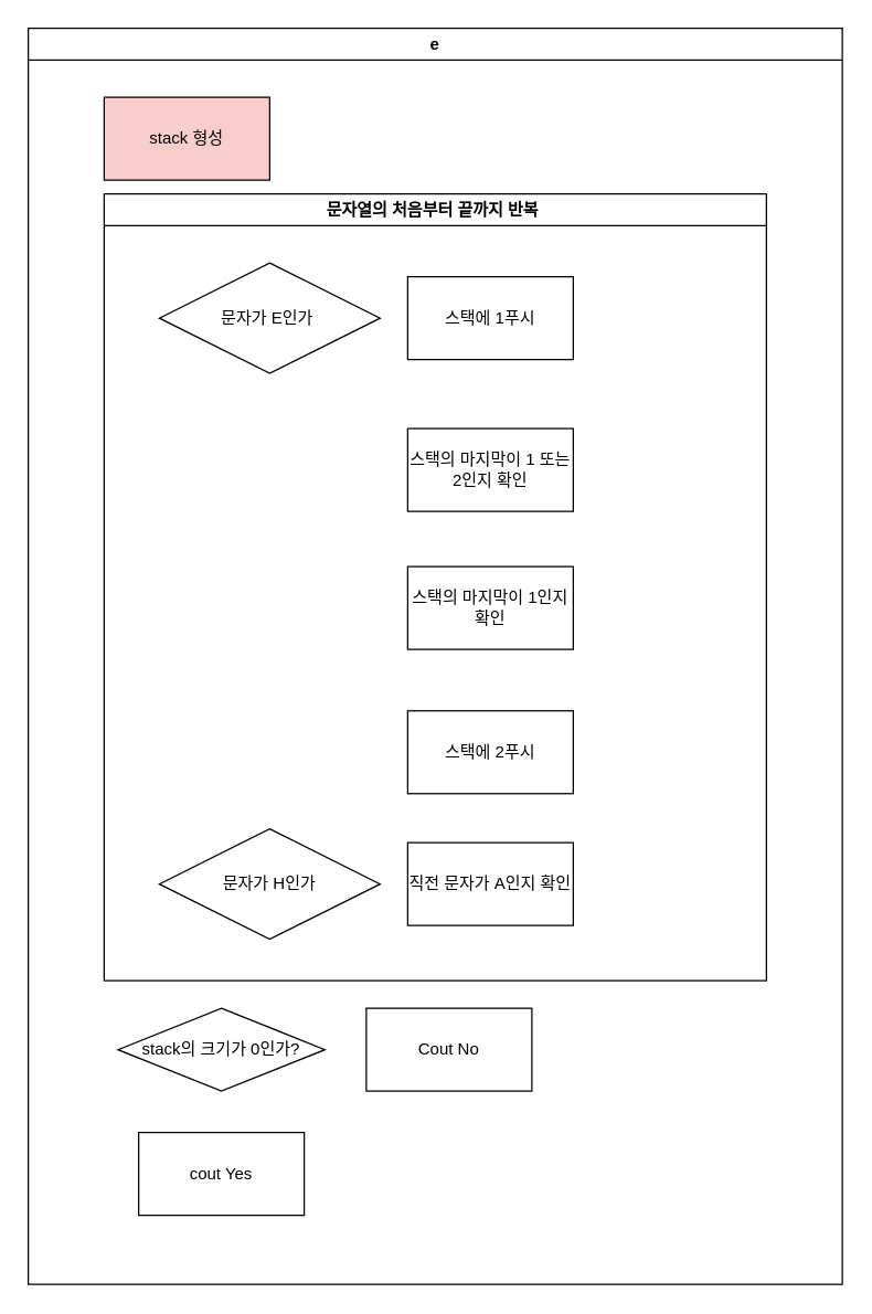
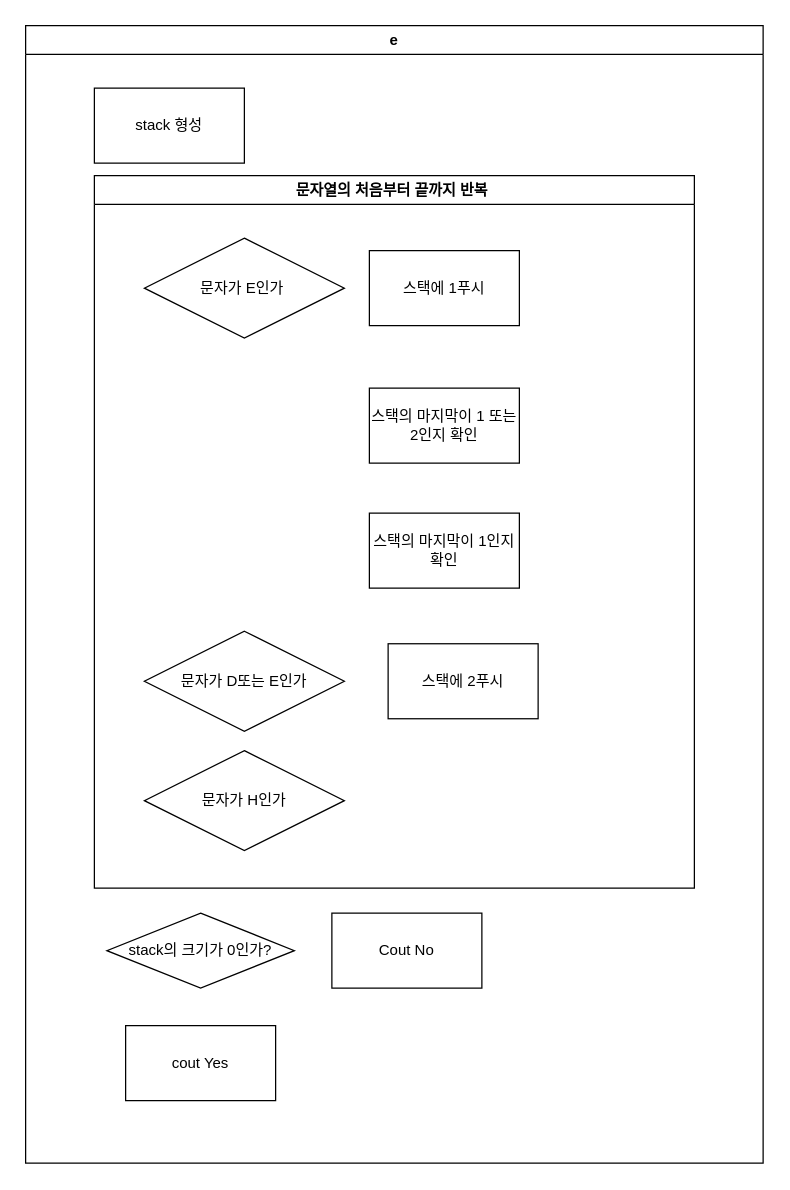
  <mxCell id="0" />
  <mxCell id="1" parent="0" />
  <mxCell id="2" value="e" style="swimlane;whiteSpace=wrap;html=1;" vertex="1" parent="1"><mxGeometry x="20" y="20" width="590" height="910" as="geometry" /></mxCell>
  <mxCell id="3" value="문자열의 처음부터 끝까지 반복&amp;nbsp;" style="rounded=0;whiteSpace=wrap;html=1;shape=swimlane;fontStyle=1;startSize=23;" vertex="1" parent="2"><mxGeometry x="55" y="120" width="480" height="570" as="geometry" /></mxCell>
  <mxCell id="4" value="문자가 E인가&amp;nbsp;" style="rhombus;whiteSpace=wrap;html=1;" vertex="1" parent="3"><mxGeometry x="40" y="50" width="160" height="80" as="geometry" /></mxCell>
- <mxCell id="6" value="스택에 2푸시" style="whiteSpace=wrap;html=1;" vertex="1" parent="3"><mxGeometry x="220" y="374.5" width="120" height="60" as="geometry" /></mxCell>
+ <mxCell id="5" value="문자가 D또는 E인가" style="rhombus;whiteSpace=wrap;html=1;" vertex="1" parent="3"><mxGeometry x="40" y="364.5" width="160" height="80" as="geometry" /></mxCell>
+ <mxCell id="6" value="스택에 2푸시" style="whiteSpace=wrap;html=1;" vertex="1" parent="3"><mxGeometry x="235" y="374.5" width="120" height="60" as="geometry" /></mxCell>
  <mxCell id="7" value="스택에 1푸시" style="whiteSpace=wrap;html=1;" vertex="1" parent="3"><mxGeometry x="220" y="60" width="120" height="60" as="geometry" /></mxCell>
  <mxCell id="8" value="스택의 마지막이 1 또는 2인지 확인" style="whiteSpace=wrap;html=1;" vertex="1" parent="3"><mxGeometry x="220" y="170" width="120" height="60" as="geometry" /></mxCell>
  <mxCell id="9" value="스택의 마지막이 1인지 확인" style="whiteSpace=wrap;html=1;" vertex="1" parent="3"><mxGeometry x="220" y="270" width="120" height="60" as="geometry" /></mxCell>
  <mxCell id="10" value="문자가 H인가" style="rhombus;whiteSpace=wrap;html=1;" vertex="1" parent="3"><mxGeometry x="40" y="460" width="160" height="80" as="geometry" /></mxCell>
- <mxCell id="11" value="직전 문자가 A인지 확인" style="whiteSpace=wrap;html=1;" vertex="1" parent="3"><mxGeometry x="220" y="470" width="120" height="60" as="geometry" /></mxCell>
- <mxCell id="12" value="stack 형성" style="rounded=0;whiteSpace=wrap;html=1;fillColor=#f8cecc;" vertex="1" parent="2"><mxGeometry x="55" y="50" width="120" height="60" as="geometry" /></mxCell>
+ <mxCell id="12" value="stack 형성" style="rounded=0;whiteSpace=wrap;html=1;" vertex="1" parent="2"><mxGeometry x="55" y="50" width="120" height="60" as="geometry" /></mxCell>
  <mxCell id="13" value="stack의 크기가 0인가?" style="rounded=0;whiteSpace=wrap;html=1;shape=rhombus;perimeter=rhombusPerimeter;" vertex="1" parent="2"><mxGeometry x="65" y="710" width="150" height="60" as="geometry" /></mxCell>
  <mxCell id="14" value="cout Yes" style="rounded=0;whiteSpace=wrap;html=1;" vertex="1" parent="2"><mxGeometry x="80" y="800" width="120" height="60" as="geometry" /></mxCell>
  <mxCell id="15" value="Cout No" style="rounded=0;whiteSpace=wrap;html=1;" vertex="1" parent="2"><mxGeometry x="245" y="710" width="120" height="60" as="geometry" /></mxCell>
